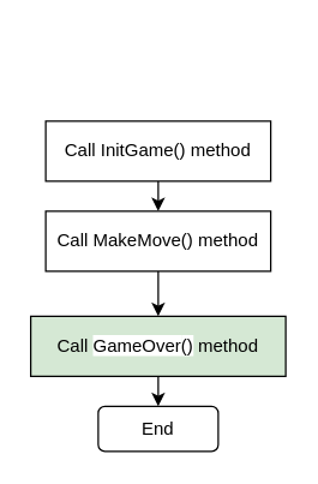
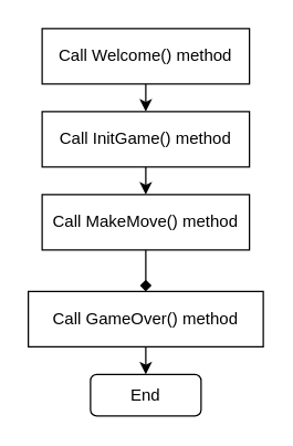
  <mxCell id="0" />
  <mxCell id="1" parent="0" />
+ <mxCell id="2" style="edgeStyle=none;html=1;entryX=0.5;entryY=0;entryDx=0;entryDy=0;" edge="1" parent="1" source="3" target="5"><mxGeometry relative="1" as="geometry" /></mxCell>
+ <mxCell id="3" value="Call Welcome() method" style="rounded=0;whiteSpace=wrap;html=1;" vertex="1" parent="1"><mxGeometry x="30" y="20" width="150" height="40" as="geometry" /></mxCell>
  <mxCell id="4" style="edgeStyle=none;html=1;entryX=0.5;entryY=0;entryDx=0;entryDy=0;" edge="1" parent="1" source="5" target="7"><mxGeometry relative="1" as="geometry"><mxPoint x="105" y="137" as="targetPoint" /></mxGeometry></mxCell>
  <mxCell id="5" value="Call InitGame() method" style="rounded=0;whiteSpace=wrap;html=1;" vertex="1" parent="1"><mxGeometry x="30" y="80" width="150" height="40" as="geometry" /></mxCell>
- <mxCell id="6" style="edgeStyle=none;html=1;entryX=0.5;entryY=0;entryDx=0;entryDy=0;" edge="1" parent="1" source="7" target="9"><mxGeometry relative="1" as="geometry" /></mxCell>
+ <mxCell id="6" style="edgeStyle=none;html=1;entryX=0.5;entryY=0;entryDx=0;entryDy=0;endArrow=diamond;" edge="1" parent="1" source="7" target="9"><mxGeometry relative="1" as="geometry" /></mxCell>
  <mxCell id="7" value="&lt;font style=&quot;font-size: 12px&quot;&gt;Call&amp;nbsp;&lt;span style=&quot;background-color: rgb(255 , 255 , 255)&quot;&gt;MakeMove()&lt;/span&gt;&lt;span&gt;&amp;nbsp;method&lt;/span&gt;&lt;/font&gt;" style="rounded=0;whiteSpace=wrap;html=1;" vertex="1" parent="1"><mxGeometry x="30" y="140" width="150" height="40" as="geometry" /></mxCell>
  <mxCell id="8" style="edgeStyle=none;html=1;entryX=0.5;entryY=0;entryDx=0;entryDy=0;" edge="1" parent="1" source="9" target="10"><mxGeometry relative="1" as="geometry" /></mxCell>
- <mxCell id="9" value="&lt;font&gt;Call&amp;nbsp;&lt;span style=&quot;background-color: rgb(255 , 255 , 255)&quot;&gt;&lt;font style=&quot;font-size: 12px&quot;&gt;GameOver&lt;/font&gt;&lt;/span&gt;&lt;/font&gt;&lt;span style=&quot;background-color: rgb(255 , 255 , 255)&quot;&gt;()&lt;/span&gt;&lt;span&gt;&amp;nbsp;method&lt;/span&gt;" style="rounded=0;whiteSpace=wrap;html=1;fillColor=#d5e8d4;" vertex="1" parent="1"><mxGeometry x="20" y="210" width="170" height="40" as="geometry" /></mxCell>
+ <mxCell id="9" value="&lt;font&gt;Call&amp;nbsp;&lt;span style=&quot;background-color: rgb(255 , 255 , 255)&quot;&gt;&lt;font style=&quot;font-size: 12px&quot;&gt;GameOver&lt;/font&gt;&lt;/span&gt;&lt;/font&gt;&lt;span style=&quot;background-color: rgb(255 , 255 , 255)&quot;&gt;()&lt;/span&gt;&lt;span&gt;&amp;nbsp;method&lt;/span&gt;" style="rounded=0;whiteSpace=wrap;html=1;" vertex="1" parent="1"><mxGeometry x="20" y="210" width="170" height="40" as="geometry" /></mxCell>
  <mxCell id="10" value="End" style="rounded=1;whiteSpace=wrap;html=1;" vertex="1" parent="1"><mxGeometry x="65" y="270" width="80" height="30" as="geometry" /></mxCell>
